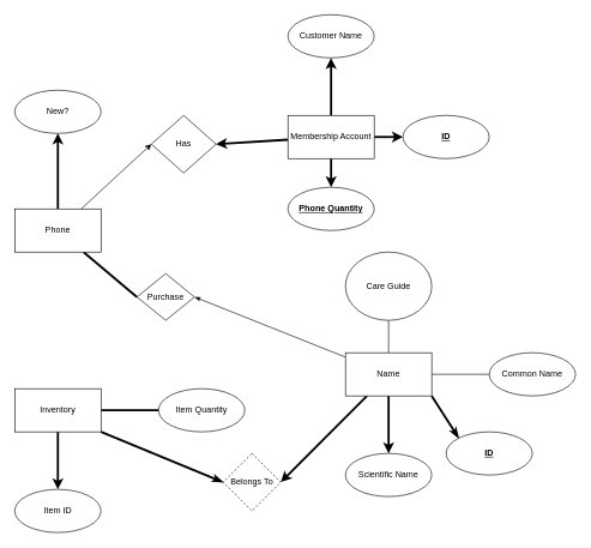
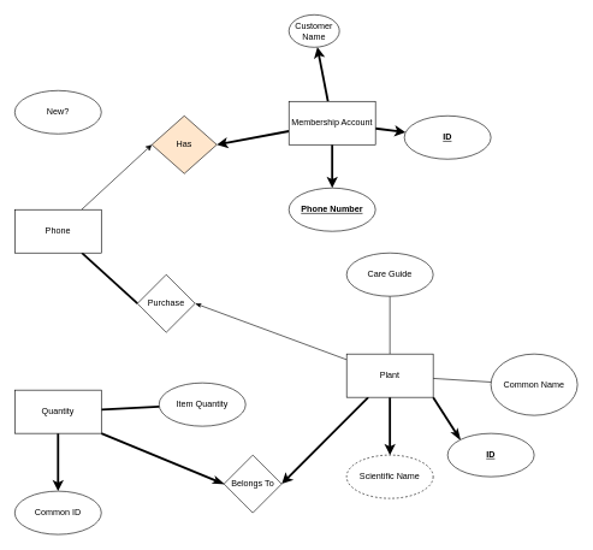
  <mxCell id="0" />
  <mxCell id="1" parent="0" />
- <mxCell id="2" value="" style="edgeStyle=none;html=1;strokeWidth=3;" edge="1" parent="1" source="5" target="27"><mxGeometry relative="1" as="geometry" /></mxCell>
  <mxCell id="3" style="edgeStyle=none;html=1;" edge="1" parent="1" source="5"><mxGeometry relative="1" as="geometry"><mxPoint x="210" y="200" as="targetPoint" /></mxGeometry></mxCell>
  <mxCell id="4" value="" style="edgeStyle=none;html=1;endArrow=none;endFill=0;entryX=0;entryY=0.5;entryDx=0;entryDy=0;strokeWidth=3;" edge="1" parent="1" source="5" target="32"><mxGeometry relative="1" as="geometry" /></mxCell>
  <mxCell id="5" value="Phone" style="rounded=0;whiteSpace=wrap;html=1;" vertex="1" parent="1"><mxGeometry x="20" y="290" width="120" height="60" as="geometry" /></mxCell>
  <mxCell id="6" value="" style="edgeStyle=none;html=1;endArrow=none;endFill=0;" edge="1" parent="1" source="12" target="24"><mxGeometry relative="1" as="geometry" /></mxCell>
  <mxCell id="7" value="" style="edgeStyle=none;html=1;strokeWidth=3;" edge="1" parent="1" source="12" target="25"><mxGeometry relative="1" as="geometry" /></mxCell>
  <mxCell id="8" value="" style="edgeStyle=none;html=1;endArrow=none;endFill=0;" edge="1" parent="1" source="12" target="26"><mxGeometry relative="1" as="geometry" /></mxCell>
  <mxCell id="9" value="" style="edgeStyle=none;html=1;strokeWidth=3;entryX=1;entryY=0.5;entryDx=0;entryDy=0;" edge="1" parent="1" source="12" target="33"><mxGeometry relative="1" as="geometry" /></mxCell>
  <mxCell id="10" style="edgeStyle=none;html=1;entryX=1;entryY=0.5;entryDx=0;entryDy=0;endArrow=classicThin;endFill=1;" edge="1" parent="1" source="12" target="32"><mxGeometry relative="1" as="geometry" /></mxCell>
  <mxCell id="11" style="edgeStyle=none;html=1;exitX=1;exitY=1;exitDx=0;exitDy=0;entryX=0;entryY=0;entryDx=0;entryDy=0;endArrow=classicThin;endFill=1;strokeWidth=3;" edge="1" parent="1" source="12" target="34"><mxGeometry relative="1" as="geometry" /></mxCell>
- <mxCell id="12" value="Name" style="rounded=0;whiteSpace=wrap;html=1;" vertex="1" parent="1"><mxGeometry x="480" y="490" width="120" height="60" as="geometry" /></mxCell>
+ <mxCell id="12" value="Plant" style="rounded=0;whiteSpace=wrap;html=1;" vertex="1" parent="1"><mxGeometry x="480" y="490" width="120" height="60" as="geometry" /></mxCell>
  <mxCell id="13" value="" style="edgeStyle=none;html=1;strokeWidth=3;" edge="1" parent="1" source="17" target="28"><mxGeometry relative="1" as="geometry" /></mxCell>
  <mxCell id="14" value="" style="edgeStyle=none;html=1;strokeWidth=3;" edge="1" parent="1" source="17" target="29"><mxGeometry relative="1" as="geometry" /></mxCell>
  <mxCell id="15" value="" style="edgeStyle=none;html=1;strokeWidth=3;" edge="1" parent="1" source="17" target="30"><mxGeometry relative="1" as="geometry" /></mxCell>
  <mxCell id="16" value="" style="edgeStyle=none;html=1;entryX=1;entryY=0.5;entryDx=0;entryDy=0;strokeWidth=3;" edge="1" parent="1" source="17" target="31"><mxGeometry relative="1" as="geometry" /></mxCell>
- <mxCell id="17" value="Membership Account" style="rounded=0;whiteSpace=wrap;html=1;" vertex="1" parent="1"><mxGeometry x="400" y="160" width="120" height="60" as="geometry" /></mxCell>
+ <mxCell id="17" value="Membership Account" style="rounded=0;whiteSpace=wrap;html=1;" vertex="1" parent="1"><mxGeometry x="400" y="140" width="120" height="60" as="geometry" /></mxCell>
  <mxCell id="18" value="" style="edgeStyle=none;html=1;strokeWidth=3;" edge="1" parent="1" source="21" target="22"><mxGeometry relative="1" as="geometry" /></mxCell>
  <mxCell id="19" value="" style="edgeStyle=none;html=1;endArrow=none;endFill=0;strokeWidth=3;" edge="1" parent="1" source="21" target="23"><mxGeometry relative="1" as="geometry" /></mxCell>
  <mxCell id="20" style="edgeStyle=none;html=1;exitX=1;exitY=1;exitDx=0;exitDy=0;entryX=0;entryY=0.5;entryDx=0;entryDy=0;endArrow=classicThin;endFill=1;strokeWidth=3;" edge="1" parent="1" source="21" target="33"><mxGeometry relative="1" as="geometry" /></mxCell>
- <mxCell id="21" value="Inventory" style="rounded=0;whiteSpace=wrap;html=1;" vertex="1" parent="1"><mxGeometry x="20" y="540" width="120" height="60" as="geometry" /></mxCell>
- <mxCell id="22" value="Item ID" style="ellipse;whiteSpace=wrap;html=1;rounded=0;" vertex="1" parent="1"><mxGeometry x="20" y="680" width="120" height="60" as="geometry" /></mxCell>
- <mxCell id="23" value="Item Quantity" style="ellipse;whiteSpace=wrap;html=1;rounded=0;" vertex="1" parent="1"><mxGeometry x="220" y="540" width="120" height="60" as="geometry" /></mxCell>
- <mxCell id="24" value="Common Name" style="ellipse;whiteSpace=wrap;html=1;rounded=0;" vertex="1" parent="1"><mxGeometry x="680" y="490" width="120" height="60" as="geometry" /></mxCell>
- <mxCell id="25" value="Scientific Name" style="ellipse;whiteSpace=wrap;html=1;rounded=0;" vertex="1" parent="1"><mxGeometry x="480" y="630" width="120" height="60" as="geometry" /></mxCell>
- <mxCell id="26" value="Care Guide&lt;br&gt;" style="ellipse;whiteSpace=wrap;html=1;rounded=0;" vertex="1" parent="1"><mxGeometry x="480" y="350" width="120" height="95" as="geometry" /></mxCell>
+ <mxCell id="21" value="Quantity" style="rounded=0;whiteSpace=wrap;html=1;" vertex="1" parent="1"><mxGeometry x="20" y="540" width="120" height="60" as="geometry" /></mxCell>
+ <mxCell id="22" value="Common ID" style="ellipse;whiteSpace=wrap;html=1;rounded=0;" vertex="1" parent="1"><mxGeometry x="20" y="680" width="120" height="60" as="geometry" /></mxCell>
+ <mxCell id="23" value="Item Quantity" style="ellipse;whiteSpace=wrap;html=1;rounded=0;" vertex="1" parent="1"><mxGeometry x="220" y="530" width="120" height="60" as="geometry" /></mxCell>
+ <mxCell id="24" value="Common Name" style="ellipse;whiteSpace=wrap;html=1;rounded=0;" vertex="1" parent="1"><mxGeometry x="680" y="490" width="120" height="85" as="geometry" /></mxCell>
+ <mxCell id="25" value="Scientific Name" style="ellipse;whiteSpace=wrap;html=1;rounded=0;dashed=1;" vertex="1" parent="1"><mxGeometry x="480" y="630" width="120" height="60" as="geometry" /></mxCell>
+ <mxCell id="26" value="Care Guide&lt;br&gt;" style="ellipse;whiteSpace=wrap;html=1;rounded=0;" vertex="1" parent="1"><mxGeometry x="480" y="350" width="120" height="60" as="geometry" /></mxCell>
  <mxCell id="27" value="New?" style="ellipse;whiteSpace=wrap;html=1;rounded=0;" vertex="1" parent="1"><mxGeometry x="20" y="125" width="120" height="60" as="geometry" /></mxCell>
  <mxCell id="28" value="&lt;u&gt;&lt;b&gt;ID&lt;/b&gt;&lt;/u&gt;" style="ellipse;whiteSpace=wrap;html=1;rounded=0;" vertex="1" parent="1"><mxGeometry x="560" y="160" width="120" height="60" as="geometry" /></mxCell>
- <mxCell id="29" value="&lt;u&gt;&lt;b&gt;Phone Quantity&lt;/b&gt;&lt;/u&gt;" style="ellipse;whiteSpace=wrap;html=1;rounded=0;" vertex="1" parent="1"><mxGeometry x="400" y="260" width="120" height="60" as="geometry" /></mxCell>
- <mxCell id="30" value="Customer Name" style="ellipse;whiteSpace=wrap;html=1;rounded=0;" vertex="1" parent="1"><mxGeometry x="400" y="20" width="120" height="60" as="geometry" /></mxCell>
- <mxCell id="31" value="Has" style="rhombus;whiteSpace=wrap;html=1;rounded=0;" vertex="1" parent="1"><mxGeometry x="210" y="160" width="90" height="80" as="geometry" /></mxCell>
- <mxCell id="32" value="Purchase" style="rhombus;whiteSpace=wrap;html=1;rounded=0;" vertex="1" parent="1"><mxGeometry x="190" y="380" width="80" height="65" as="geometry" /></mxCell>
- <mxCell id="33" value="Belongs To" style="rhombus;whiteSpace=wrap;html=1;rounded=0;dashed=1;" vertex="1" parent="1"><mxGeometry x="310" y="630" width="80" height="80" as="geometry" /></mxCell>
+ <mxCell id="29" value="&lt;u&gt;&lt;b&gt;Phone Number&lt;/b&gt;&lt;/u&gt;" style="ellipse;whiteSpace=wrap;html=1;rounded=0;" vertex="1" parent="1"><mxGeometry x="400" y="260" width="120" height="60" as="geometry" /></mxCell>
+ <mxCell id="30" value="Customer Name" style="ellipse;whiteSpace=wrap;html=1;rounded=0;" vertex="1" parent="1"><mxGeometry x="400" y="20" width="70" height="45" as="geometry" /></mxCell>
+ <mxCell id="31" value="Has" style="rhombus;whiteSpace=wrap;html=1;rounded=0;fillColor=#ffe6cc;" vertex="1" parent="1"><mxGeometry x="210" y="160" width="90" height="80" as="geometry" /></mxCell>
+ <mxCell id="32" value="Purchase" style="rhombus;whiteSpace=wrap;html=1;rounded=0;" vertex="1" parent="1"><mxGeometry x="190" y="380" width="80" height="80" as="geometry" /></mxCell>
+ <mxCell id="33" value="Belongs To" style="rhombus;whiteSpace=wrap;html=1;rounded=0;" vertex="1" parent="1"><mxGeometry x="310" y="630" width="80" height="80" as="geometry" /></mxCell>
  <mxCell id="34" value="&lt;u&gt;&lt;b&gt;ID&lt;/b&gt;&lt;/u&gt;" style="ellipse;whiteSpace=wrap;html=1;rounded=0;" vertex="1" parent="1"><mxGeometry x="620" y="600" width="120" height="60" as="geometry" /></mxCell>
